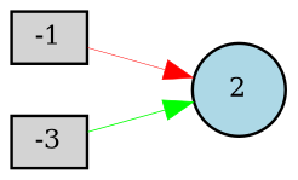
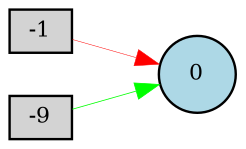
  digraph {
    rankdir=LR
    node [fillcolor=lightgray fontsize=9 shape=box style=filled]
    edge [style=solid]
    -1 [height=0.2 width=0.2]
-   0 [fillcolor=lightblue height=0.2 shape=circle width=0.2 label=2]
-   -3 [height=0.2 width=0.2]
+   0 [fillcolor=lightblue height=0.2 shape=circle width=0.2]
+   -3 [height=0.2 width=0.2 label=-9]
    -1 -> 0 [color=red penwidth=0.1992510904519374]
    -3 -> 0 [color=green penwidth=0.3257935539486144]
  }
